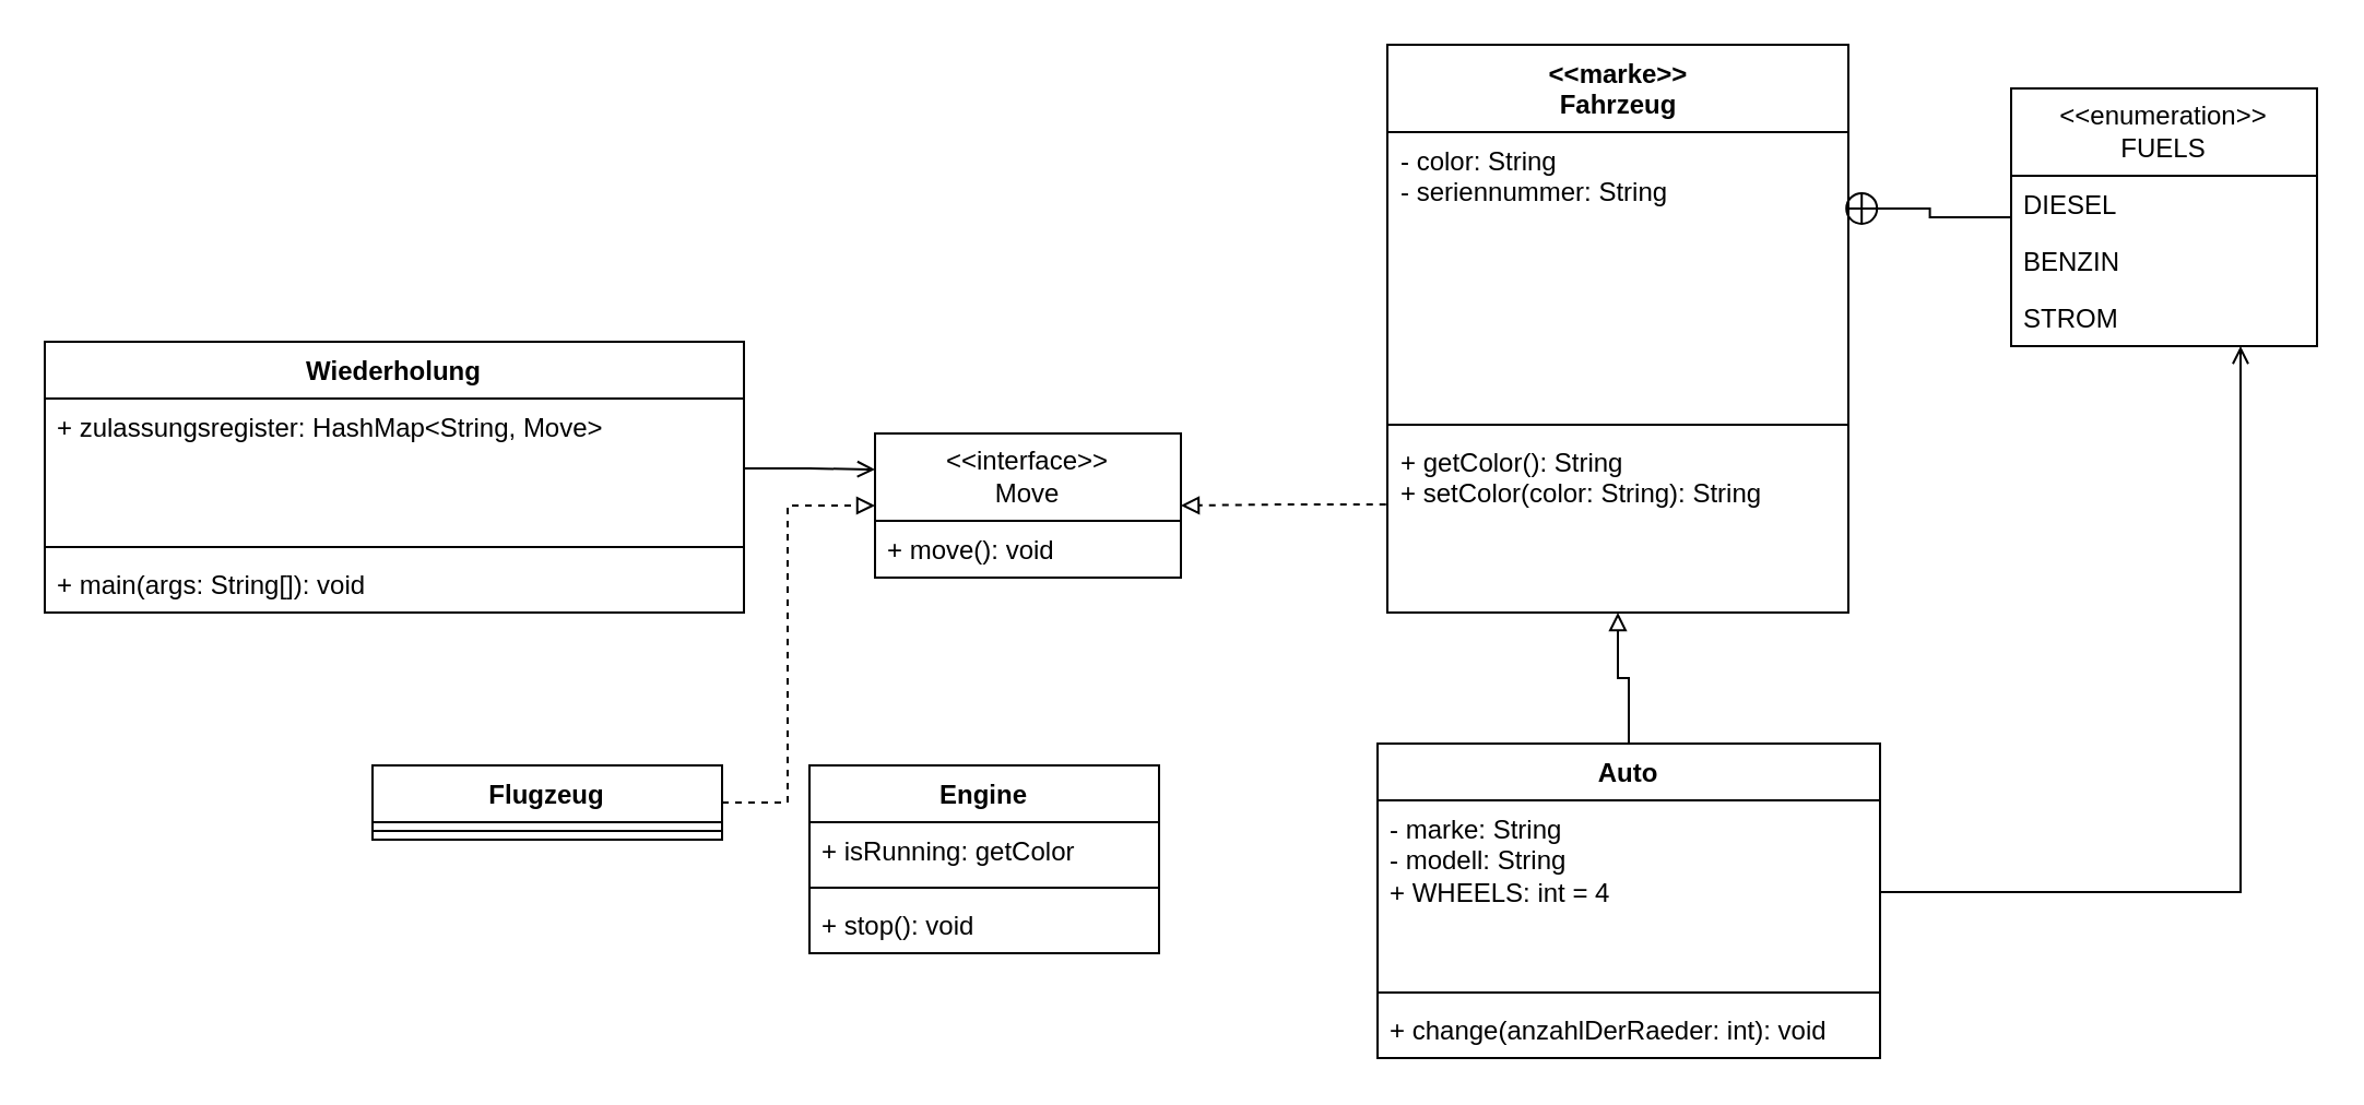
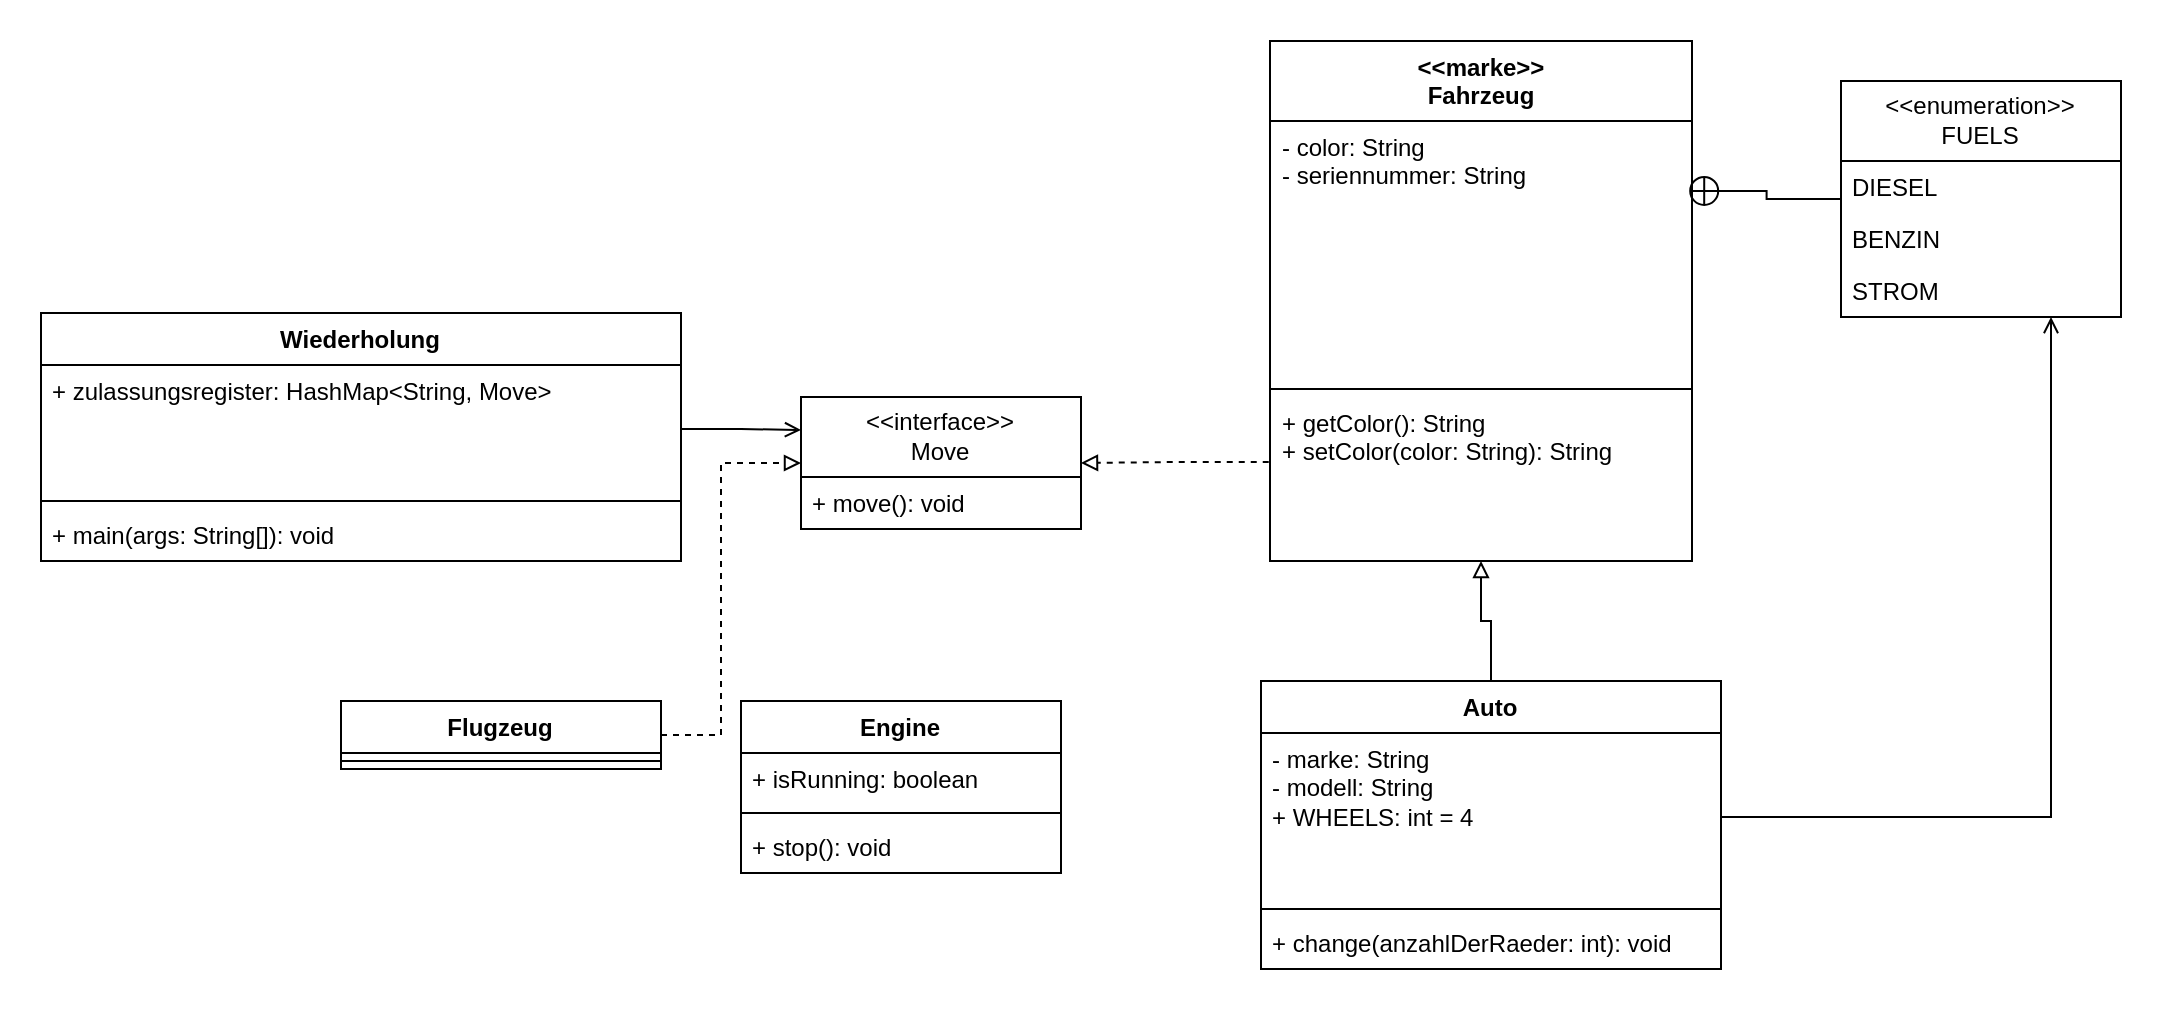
  <mxCell id="0" />
  <mxCell id="1" parent="0" />
  <mxCell id="2" style="edgeStyle=orthogonalEdgeStyle;rounded=0;orthogonalLoop=1;jettySize=auto;html=1;endArrow=block;endFill=0;dashed=1;exitX=-0.003;exitY=0.396;exitDx=0;exitDy=0;exitPerimeter=0;" parent="1" source="6" target="22" edge="1"><mxGeometry relative="1" as="geometry" /></mxCell>
  <mxCell id="3" value="&lt;div&gt;&amp;lt;&amp;lt;marke&amp;gt;&amp;gt;&lt;br&gt;&lt;/div&gt;&lt;div&gt;Fahrzeug&lt;/div&gt;" style="swimlane;fontStyle=1;align=center;verticalAlign=top;childLayout=stackLayout;horizontal=1;startSize=40;horizontalStack=0;resizeParent=1;resizeParentMax=0;resizeLast=0;collapsible=1;marginBottom=0;whiteSpace=wrap;html=1;" parent="1" vertex="1"><mxGeometry x="634.5" y="20" width="211" height="260" as="geometry"><mxRectangle x="329" y="360" width="120" height="40" as="alternateBounds" /></mxGeometry></mxCell>
  <mxCell id="4" value="&lt;div&gt;- color: String&lt;/div&gt;- seriennummer: String" style="text;strokeColor=none;fillColor=none;align=left;verticalAlign=top;spacingLeft=4;spacingRight=4;overflow=hidden;rotatable=0;points=[[0,0.5],[1,0.5]];portConstraint=eastwest;whiteSpace=wrap;html=1;" parent="3" vertex="1"><mxGeometry y="40" width="211" height="130" as="geometry" /></mxCell>
  <mxCell id="5" value="" style="line;strokeWidth=1;fillColor=none;align=left;verticalAlign=middle;spacingTop=-1;spacingLeft=3;spacingRight=3;rotatable=0;labelPosition=right;points=[];portConstraint=eastwest;strokeColor=inherit;" parent="3" vertex="1"><mxGeometry y="170" width="211" height="8" as="geometry" /></mxCell>
  <mxCell id="6" value="&lt;div&gt;+ getColor(): String&lt;/div&gt;&lt;div&gt;+ setColor(color: String): String&lt;br&gt;&lt;/div&gt;" style="text;strokeColor=none;fillColor=none;align=left;verticalAlign=top;spacingLeft=4;spacingRight=4;overflow=hidden;rotatable=0;points=[[0,0.5],[1,0.5]];portConstraint=eastwest;whiteSpace=wrap;html=1;" parent="3" vertex="1"><mxGeometry y="178" width="211" height="82" as="geometry" /></mxCell>
  <mxCell id="7" value="&lt;div&gt;&amp;lt;&amp;lt;enumeration&amp;gt;&amp;gt;&lt;/div&gt;&lt;div&gt;FUELS&lt;br&gt;&lt;/div&gt;" style="swimlane;fontStyle=0;childLayout=stackLayout;horizontal=1;startSize=40;fillColor=none;horizontalStack=0;resizeParent=1;resizeParentMax=0;resizeLast=0;collapsible=1;marginBottom=0;whiteSpace=wrap;html=1;" parent="1" vertex="1"><mxGeometry x="920" y="40" width="140" height="118" as="geometry" /></mxCell>
  <mxCell id="8" value="DIESEL" style="text;strokeColor=none;fillColor=none;align=left;verticalAlign=top;spacingLeft=4;spacingRight=4;overflow=hidden;rotatable=0;points=[[0,0.5],[1,0.5]];portConstraint=eastwest;whiteSpace=wrap;html=1;" parent="7" vertex="1"><mxGeometry y="40" width="140" height="26" as="geometry" /></mxCell>
  <mxCell id="9" value="BENZIN" style="text;strokeColor=none;fillColor=none;align=left;verticalAlign=top;spacingLeft=4;spacingRight=4;overflow=hidden;rotatable=0;points=[[0,0.5],[1,0.5]];portConstraint=eastwest;whiteSpace=wrap;html=1;" parent="7" vertex="1"><mxGeometry y="66" width="140" height="26" as="geometry" /></mxCell>
  <mxCell id="10" value="STROM" style="text;strokeColor=none;fillColor=none;align=left;verticalAlign=top;spacingLeft=4;spacingRight=4;overflow=hidden;rotatable=0;points=[[0,0.5],[1,0.5]];portConstraint=eastwest;whiteSpace=wrap;html=1;" parent="7" vertex="1"><mxGeometry y="92" width="140" height="26" as="geometry" /></mxCell>
  <mxCell id="11" style="edgeStyle=orthogonalEdgeStyle;rounded=0;orthogonalLoop=1;jettySize=auto;html=1;endArrow=block;endFill=0;" parent="1" source="12" target="3" edge="1"><mxGeometry relative="1" as="geometry" /></mxCell>
  <mxCell id="12" value="Auto" style="swimlane;fontStyle=1;align=center;verticalAlign=top;childLayout=stackLayout;horizontal=1;startSize=26;horizontalStack=0;resizeParent=1;resizeParentMax=0;resizeLast=0;collapsible=1;marginBottom=0;whiteSpace=wrap;html=1;" parent="1" vertex="1"><mxGeometry x="630" y="340" width="230" height="144" as="geometry" /></mxCell>
  <mxCell id="13" value="&lt;div&gt;- marke: String&lt;/div&gt;&lt;div&gt;- modell: String&lt;/div&gt;&lt;div&gt;+ WHEELS: int = 4&lt;br&gt;&lt;/div&gt;" style="text;strokeColor=none;fillColor=none;align=left;verticalAlign=top;spacingLeft=4;spacingRight=4;overflow=hidden;rotatable=0;points=[[0,0.5],[1,0.5]];portConstraint=eastwest;whiteSpace=wrap;html=1;" parent="12" vertex="1"><mxGeometry y="26" width="230" height="84" as="geometry" /></mxCell>
  <mxCell id="14" value="" style="line;strokeWidth=1;fillColor=none;align=left;verticalAlign=middle;spacingTop=-1;spacingLeft=3;spacingRight=3;rotatable=0;labelPosition=right;points=[];portConstraint=eastwest;strokeColor=inherit;" parent="12" vertex="1"><mxGeometry y="110" width="230" height="8" as="geometry" /></mxCell>
  <mxCell id="15" value="+ change(anzahlDerRaeder: int): void" style="text;strokeColor=none;fillColor=none;align=left;verticalAlign=top;spacingLeft=4;spacingRight=4;overflow=hidden;rotatable=0;points=[[0,0.5],[1,0.5]];portConstraint=eastwest;whiteSpace=wrap;html=1;" parent="12" vertex="1"><mxGeometry y="118" width="230" height="26" as="geometry" /></mxCell>
  <mxCell id="16" style="edgeStyle=orthogonalEdgeStyle;rounded=0;orthogonalLoop=1;jettySize=auto;html=1;entryX=0.991;entryY=0.269;entryDx=0;entryDy=0;entryPerimeter=0;endArrow=circlePlus;endFill=0;" parent="1" source="7" target="4" edge="1"><mxGeometry relative="1" as="geometry" /></mxCell>
  <mxCell id="17" style="edgeStyle=orthogonalEdgeStyle;rounded=0;orthogonalLoop=1;jettySize=auto;html=1;entryX=0.75;entryY=1;entryDx=0;entryDy=0;endArrow=open;endFill=0;" parent="1" source="13" target="7" edge="1"><mxGeometry relative="1" as="geometry" /></mxCell>
  <mxCell id="18" value="Engine" style="swimlane;fontStyle=1;align=center;verticalAlign=top;childLayout=stackLayout;horizontal=1;startSize=26;horizontalStack=0;resizeParent=1;resizeParentMax=0;resizeLast=0;collapsible=1;marginBottom=0;whiteSpace=wrap;html=1;" parent="1" vertex="1"><mxGeometry x="370" y="350" width="160" height="86" as="geometry" /></mxCell>
- <mxCell id="19" value="+ isRunning: getColor" style="text;strokeColor=none;fillColor=none;align=left;verticalAlign=top;spacingLeft=4;spacingRight=4;overflow=hidden;rotatable=0;points=[[0,0.5],[1,0.5]];portConstraint=eastwest;whiteSpace=wrap;html=1;" parent="18" vertex="1"><mxGeometry y="26" width="160" height="26" as="geometry" /></mxCell>
+ <mxCell id="19" value="+ isRunning: boolean" style="text;strokeColor=none;fillColor=none;align=left;verticalAlign=top;spacingLeft=4;spacingRight=4;overflow=hidden;rotatable=0;points=[[0,0.5],[1,0.5]];portConstraint=eastwest;whiteSpace=wrap;html=1;" parent="18" vertex="1"><mxGeometry y="26" width="160" height="26" as="geometry" /></mxCell>
  <mxCell id="20" value="" style="line;strokeWidth=1;fillColor=none;align=left;verticalAlign=middle;spacingTop=-1;spacingLeft=3;spacingRight=3;rotatable=0;labelPosition=right;points=[];portConstraint=eastwest;strokeColor=inherit;" parent="18" vertex="1"><mxGeometry y="52" width="160" height="8" as="geometry" /></mxCell>
  <mxCell id="21" value="+ stop(): void" style="text;strokeColor=none;fillColor=none;align=left;verticalAlign=top;spacingLeft=4;spacingRight=4;overflow=hidden;rotatable=0;points=[[0,0.5],[1,0.5]];portConstraint=eastwest;whiteSpace=wrap;html=1;" parent="18" vertex="1"><mxGeometry y="60" width="160" height="26" as="geometry" /></mxCell>
  <mxCell id="22" value="&lt;div&gt;&amp;lt;&amp;lt;interface&amp;gt;&amp;gt;&lt;/div&gt;&lt;div&gt;Move&lt;br&gt;&lt;/div&gt;" style="swimlane;fontStyle=0;childLayout=stackLayout;horizontal=1;startSize=40;fillColor=none;horizontalStack=0;resizeParent=1;resizeParentMax=0;resizeLast=0;collapsible=1;marginBottom=0;whiteSpace=wrap;html=1;" parent="1" vertex="1"><mxGeometry x="400" y="198" width="140" height="66" as="geometry" /></mxCell>
  <mxCell id="23" value="+ move(): void" style="text;strokeColor=none;fillColor=none;align=left;verticalAlign=top;spacingLeft=4;spacingRight=4;overflow=hidden;rotatable=0;points=[[0,0.5],[1,0.5]];portConstraint=eastwest;whiteSpace=wrap;html=1;" parent="22" vertex="1"><mxGeometry y="40" width="140" height="26" as="geometry" /></mxCell>
  <mxCell id="24" value="Wiederholung" style="swimlane;fontStyle=1;align=center;verticalAlign=top;childLayout=stackLayout;horizontal=1;startSize=26;horizontalStack=0;resizeParent=1;resizeParentMax=0;resizeLast=0;collapsible=1;marginBottom=0;whiteSpace=wrap;html=1;" parent="1" vertex="1"><mxGeometry x="20" y="156" width="320" height="124" as="geometry" /></mxCell>
  <mxCell id="25" value="+ zulassungsregister: HashMap&amp;lt;String, Move&amp;gt;" style="text;strokeColor=none;fillColor=none;align=left;verticalAlign=top;spacingLeft=4;spacingRight=4;overflow=hidden;rotatable=0;points=[[0,0.5],[1,0.5]];portConstraint=eastwest;whiteSpace=wrap;html=1;" parent="24" vertex="1"><mxGeometry y="26" width="320" height="64" as="geometry" /></mxCell>
  <mxCell id="26" value="" style="line;strokeWidth=1;fillColor=none;align=left;verticalAlign=middle;spacingTop=-1;spacingLeft=3;spacingRight=3;rotatable=0;labelPosition=right;points=[];portConstraint=eastwest;strokeColor=inherit;" parent="24" vertex="1"><mxGeometry y="90" width="320" height="8" as="geometry" /></mxCell>
  <mxCell id="27" value="+ main(args: String[]): void" style="text;strokeColor=none;fillColor=none;align=left;verticalAlign=top;spacingLeft=4;spacingRight=4;overflow=hidden;rotatable=0;points=[[0,0.5],[1,0.5]];portConstraint=eastwest;whiteSpace=wrap;html=1;" parent="24" vertex="1"><mxGeometry y="98" width="320" height="26" as="geometry" /></mxCell>
  <mxCell id="28" style="edgeStyle=orthogonalEdgeStyle;rounded=0;orthogonalLoop=1;jettySize=auto;html=1;exitX=1;exitY=0.5;exitDx=0;exitDy=0;entryX=0;entryY=0.25;entryDx=0;entryDy=0;endArrow=open;endFill=0;" parent="1" source="25" target="22" edge="1"><mxGeometry relative="1" as="geometry" /></mxCell>
  <mxCell id="29" style="edgeStyle=orthogonalEdgeStyle;rounded=0;orthogonalLoop=1;jettySize=auto;html=1;endArrow=block;endFill=0;dashed=1;" parent="1" source="30" target="22" edge="1"><mxGeometry relative="1" as="geometry"><Array as="points"><mxPoint x="360" y="367" /><mxPoint x="360" y="231" /></Array></mxGeometry></mxCell>
  <mxCell id="30" value="Flugzeug" style="swimlane;fontStyle=1;align=center;verticalAlign=top;childLayout=stackLayout;horizontal=1;startSize=26;horizontalStack=0;resizeParent=1;resizeParentMax=0;resizeLast=0;collapsible=1;marginBottom=0;whiteSpace=wrap;html=1;" parent="1" vertex="1"><mxGeometry x="170" y="350" width="160" height="34" as="geometry" /></mxCell>
  <mxCell id="31" value="" style="line;strokeWidth=1;fillColor=none;align=left;verticalAlign=middle;spacingTop=-1;spacingLeft=3;spacingRight=3;rotatable=0;labelPosition=right;points=[];portConstraint=eastwest;strokeColor=inherit;" parent="30" vertex="1"><mxGeometry y="26" width="160" height="8" as="geometry" /></mxCell>
